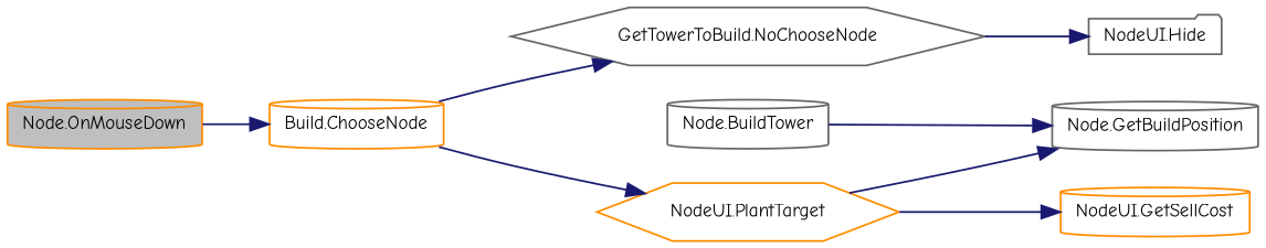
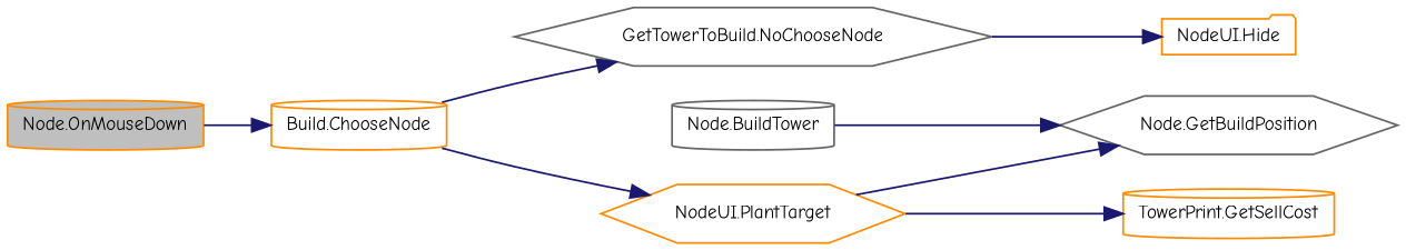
  digraph {
    fontname="Comic Neue"
    rankdir=LR
    node [color=darkorange fillcolor=white fontname="Comic Neue" fontsize=10 shape=cylinder style=filled]
    edge [color=midnightblue fontname="Comic Neue" fontsize=10 labelfontname=Helvetica labelfontsize=10 style=solid]
    n1 [fillcolor=grey75 fontcolor=black height=0.2 label="Node.OnMouseDown" width=0.4]
    n2 [height=0.2 label="Build.ChooseNode" width=0.4]
    n3 [color=gray40 height=0.2 label="Node.BuildTower" width=0.4]
-   n4 [color=gray40 height=0.2 label="Node.GetBuildPosition" width=0.4]
+   n4 [color=gray40 height=0.2 label="Node.GetBuildPosition" shape=hexagon width=0.4]
    n5 [color=gray40 height=0.2 label="GetTowerToBuild.NoChooseNode" shape=hexagon width=0.4]
    n6 [height=0.2 label="NodeUI.PlantTarget" shape=hexagon width=0.4]
-   n7 [color=gray40 height=0.2 label="NodeUI.Hide" shape=folder width=0.4]
-   n8 [height=0.2 label="NodeUI.GetSellCost" width=0.4]
+   n7 [height=0.2 label="NodeUI.Hide" shape=folder width=0.4]
+   n8 [height=0.2 label="TowerPrint.GetSellCost" width=0.4]
    n1 -> n2
    n2 -> n5
    n2 -> n6
    n3 -> n4
    n5 -> n7
    n6 -> n4
    n6 -> n8
  }
